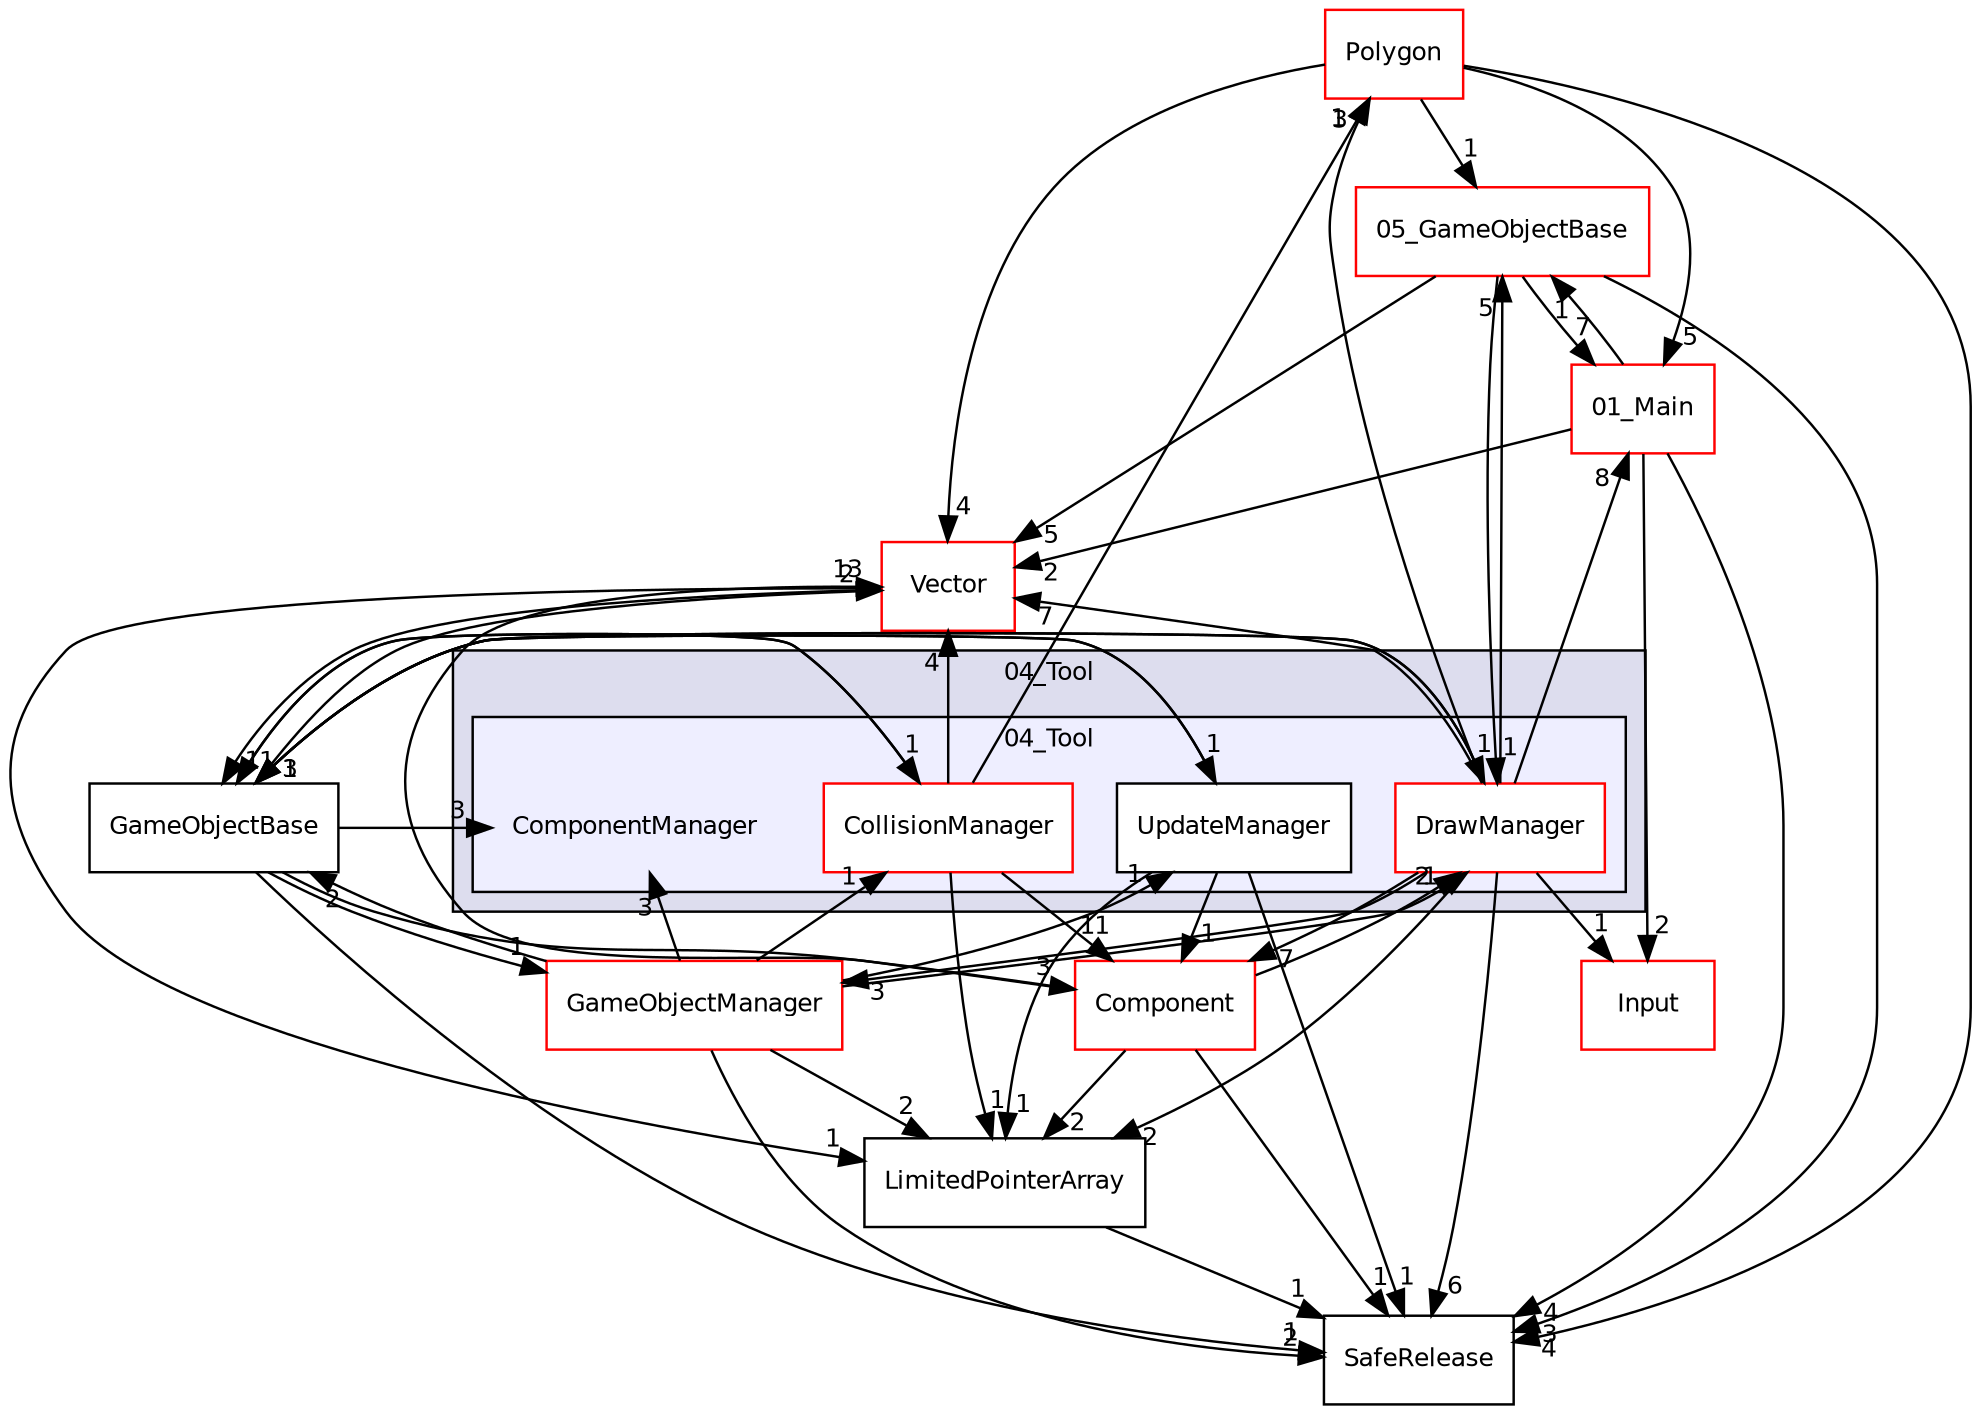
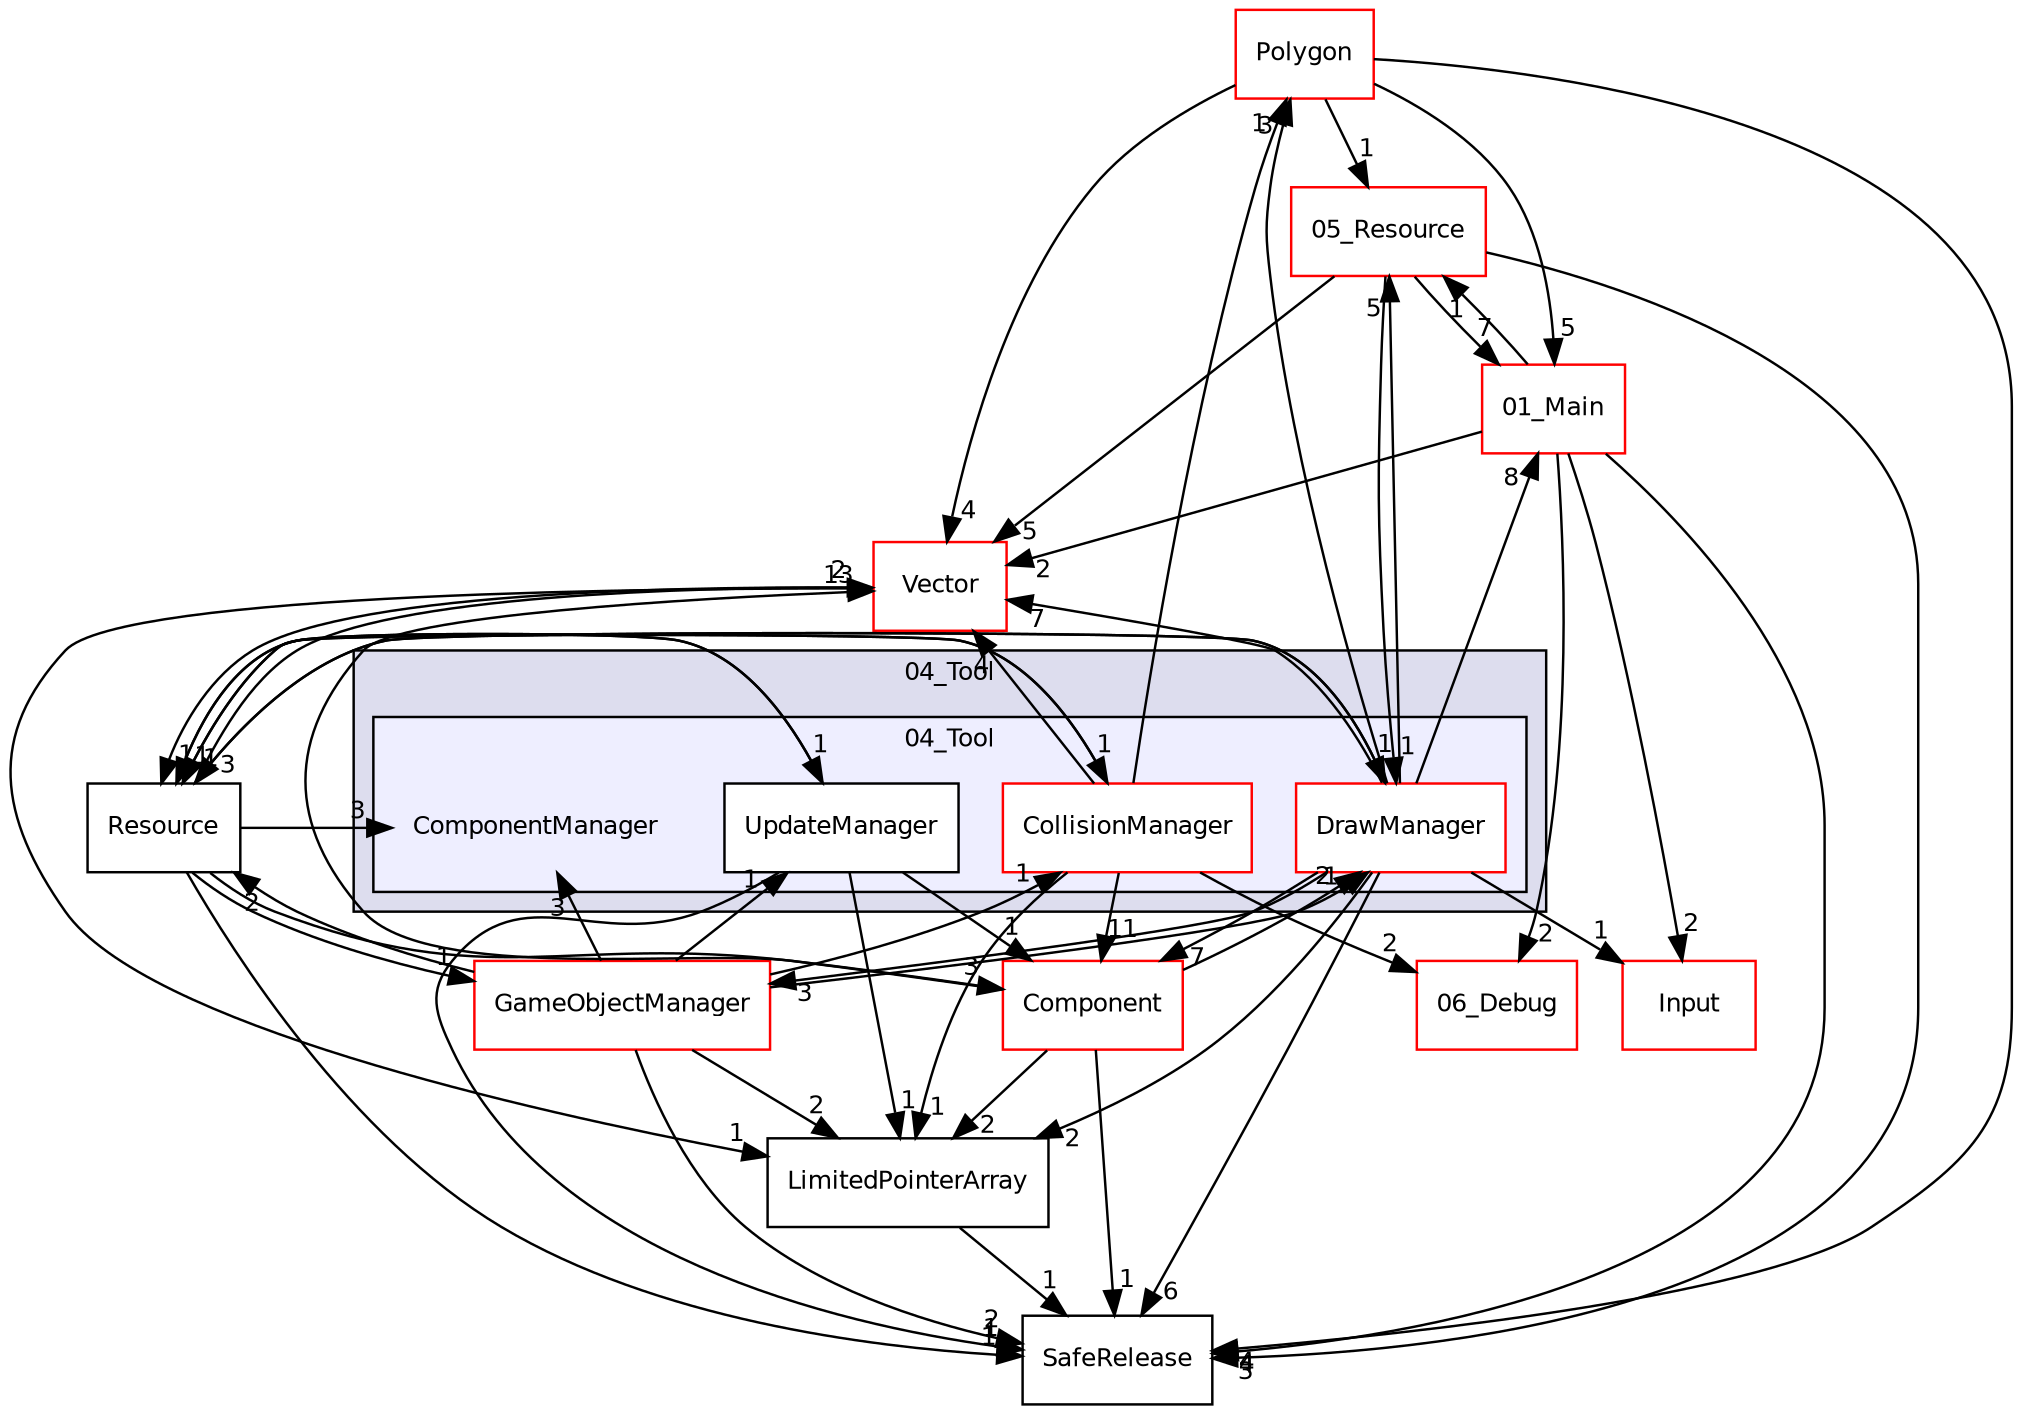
  digraph {
    compound=true
    node [color=red fontname=Helvetica fontsize=10 shape=box fillcolor=white style=filled]
    edge [headlabel=1 labeldistance=1.5 labelfontname=Helvetica labelfontsize=10]
    n1 [label=ComponentManager shape=plaintext fillcolor="" style=""]
    n2 [label=CollisionManager]
    n3 [label=DrawManager]
    n4 [color=black label=UpdateManager]
    n5 [label=LimitedPointerArray color="" fillcolor="" style=""]
    n6 [label=Polygon]
-   n7 [label=GameObjectBase color="" fillcolor="" style=""]
+   n7 [label=Resource color="" fillcolor="" style=""]
+   n8 [label="06_Debug"]
    n9 [label=Component]
    n10 [label=Vector]
    n11 [label=SafeRelease color="" fillcolor="" style=""]
    n12 [label=Input]
-   n13 [label="05_GameObjectBase"]
+   n13 [label="05_Resource"]
    n14 [label="01_Main"]
    n15 [label=GameObjectManager]
    subgraph cluster_1 {
      bgcolor="#ddddee"
      fontname=Helvetica
      fontsize=10
      label="04_Tool"
      pencolor=black
      subgraph cluster_2 {
        bgcolor="#eeeeff"
        fontname=Helvetica
        fontsize=10
        label="04_Tool"
        pencolor=black
        n1
        n2
        n3
        n4
      }
    }
    n2 -> n5
    n2 -> n6
    n2 -> n7
+   n2 -> n8 [headlabel=2]
    n2 -> n9 [headlabel=11]
    n2 -> n10 [headlabel=4]
    n3 -> n5 [headlabel=2]
    n3 -> n6 [headlabel=3]
    n3 -> n7 [headlabel=3]
    n3 -> n9 [headlabel=7]
    n3 -> n10 [headlabel=7]
    n3 -> n11 [headlabel=6]
    n3 -> n12
    n3 -> n13 [headlabel=5]
    n3 -> n14 [headlabel=8]
    n3 -> n15 [headlabel=3]
    n4 -> n5
    n4 -> n7
    n4 -> n9
    n4 -> n11
    n5 -> n11
    n6 -> n10 [headlabel=4]
    n6 -> n11 [headlabel=4]
    n6 -> n13
    n6 -> n14 [headlabel=5]
    n7 -> n1 [headlabel=3]
    n7 -> n2
    n7 -> n3
    n7 -> n4
    n7 -> n9 [headlabel=3]
    n7 -> n10 [headlabel=2]
    n7 -> n11
    n7 -> n15
    n9 -> n3 [headlabel=2]
    n9 -> n5 [headlabel=2]
    n9 -> n10 [headlabel=13]
    n9 -> n11
    n10 -> n5
    n10 -> n7
    n13 -> n3
    n13 -> n10 [headlabel=5]
    n13 -> n11 [headlabel=3]
    n13 -> n14 [headlabel=7]
+   n14 -> n8 [headlabel=2]
    n14 -> n10 [headlabel=2]
    n14 -> n11 [headlabel=4]
    n14 -> n12 [headlabel=2]
    n14 -> n13
    n15 -> n1 [headlabel=3]
    n15 -> n2
    n15 -> n3
    n15 -> n4
    n15 -> n5 [headlabel=2]
    n15 -> n7 [headlabel=2]
    n15 -> n11 [headlabel=2]
  }
